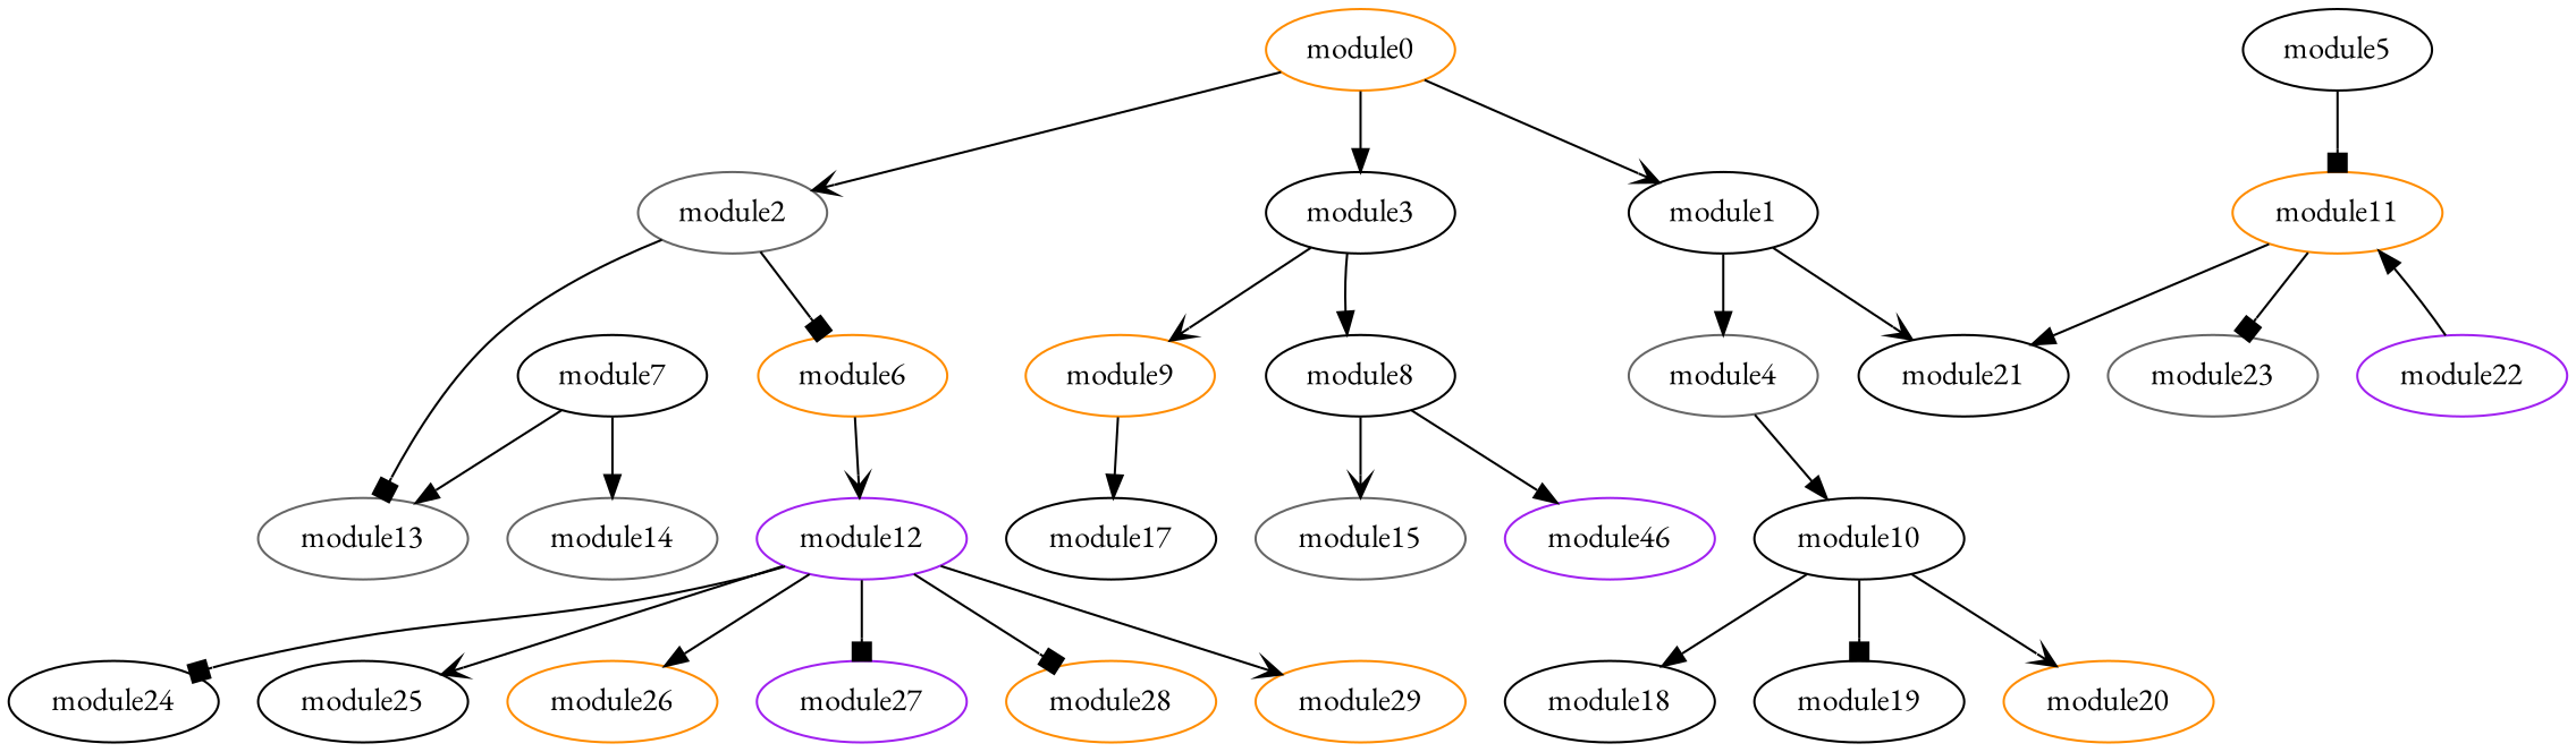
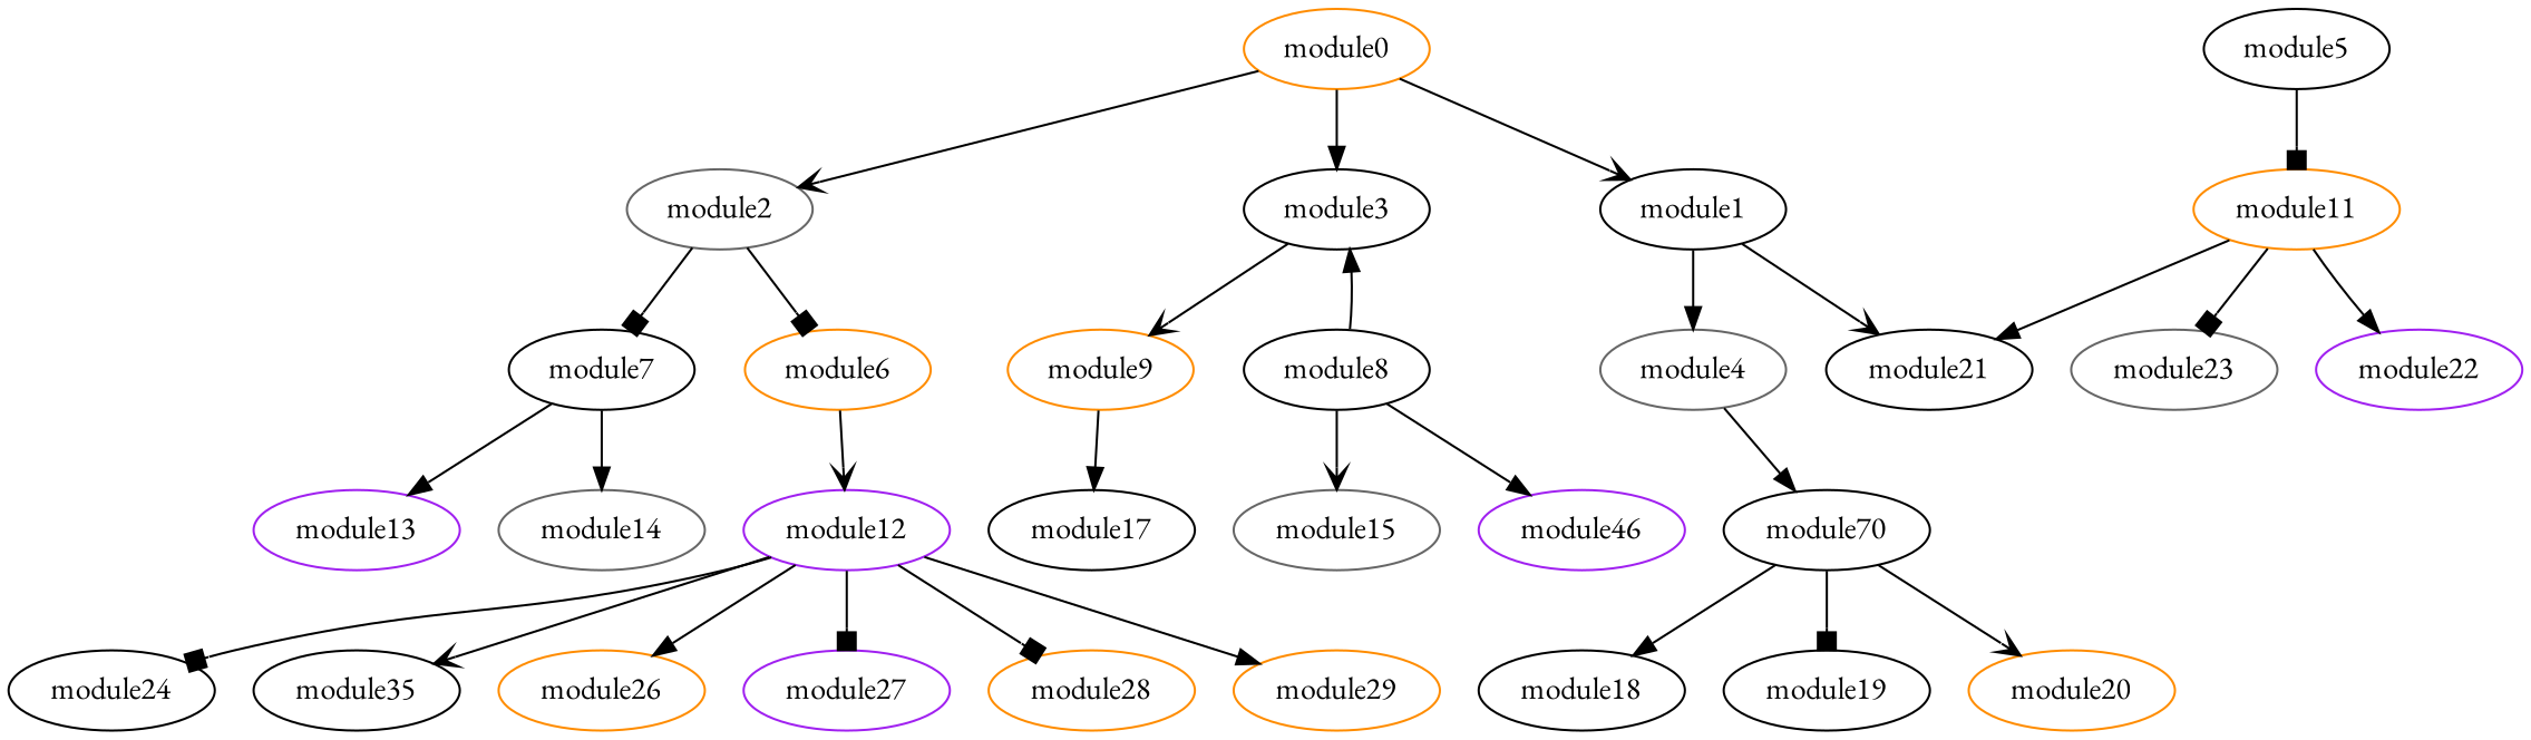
  digraph {
    fontname="EB Garamond"
    node [color=black fontname="EB Garamond"]
    edge [arrowhead=normal fontname="EB Garamond"]
    module0 [color=darkorange]
    module1
    module2 [color=gray40]
    module3
    module4 [color=gray40]
    module21
    module6 [color=darkorange]
    module7
    module8
    module9 [color=darkorange]
-   module10
+   module10 [label=module70]
    module11 [color=darkorange]
    module5
    module12 [color=purple]
-   module13 [color=gray40]
+   module13 [color=purple]
    module14 [color=gray40]
    module15 [color=gray40]
    n18 [color=purple label=module46]
    module17
    module18
    module19
    module20 [color=darkorange]
    module22 [color=purple]
    module23 [color=gray40]
    module24
-   module25
+   module25 [label=module35]
    module26 [color=darkorange]
    module27 [color=purple]
    module28 [color=darkorange]
    module29 [color=darkorange]
    module0 -> module1 [arrowhead=vee]
    module0 -> module2 [arrowhead=vee]
    module0 -> module3
    module1 -> module4
    module1 -> module21 [arrowhead=vee]
    module2 -> module6 [arrowhead=box]
-   module2 -> module13 [arrowhead=box]
-   module3 -> module8
+   module2 -> module7 [arrowhead=box]
+   module8 -> module3
    module3 -> module9 [arrowhead=vee]
    module4 -> module10
    module6 -> module12 [arrowhead=vee]
    module7 -> module13
    module7 -> module14
    module8 -> module15 [arrowhead=vee]
    module8 -> n18
    module9 -> module17
    module10 -> module18
    module10 -> module19 [arrowhead=box]
    module10 -> module20 [arrowhead=vee]
    module11 -> module21
-   module22 -> module11
+   module11 -> module22
    module11 -> module23 [arrowhead=box]
    module5 -> module11 [arrowhead=box]
    module12 -> module24 [arrowhead=box]
    module12 -> module25 [arrowhead=vee]
    module12 -> module26
    module12 -> module27 [arrowhead=box]
    module12 -> module28 [arrowhead=box]
-   module12 -> module29 [arrowhead=vee]
+   module12 -> module29
  }
